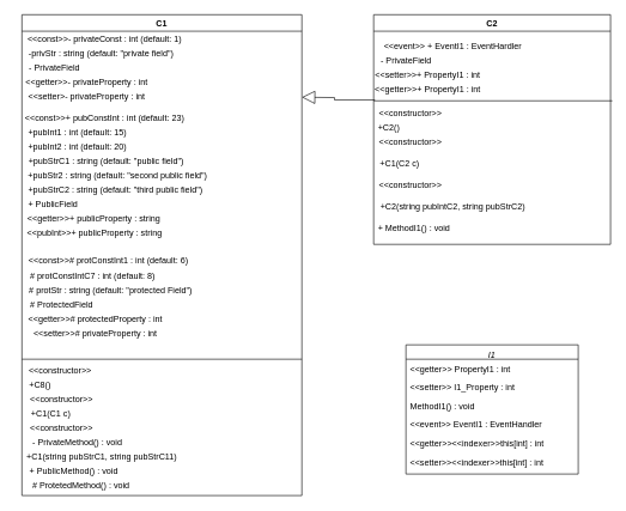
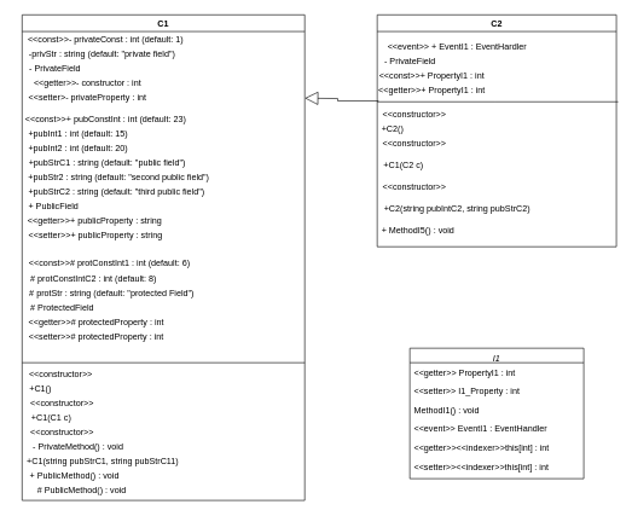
  <mxCell id="0" />
  <mxCell id="1" parent="0" />
  <mxCell id="2" value="C1" style="swimlane;whiteSpace=wrap;html=1;" parent="1" vertex="1"><mxGeometry x="30" y="20" width="390" height="670" as="geometry" /></mxCell>
  <mxCell id="3" value="&amp;lt;&amp;lt;const&amp;gt;&amp;gt;- privateConst : int (default: 1)" style="text;html=1;align=center;verticalAlign=middle;resizable=0;points=[];autosize=1;strokeColor=none;fillColor=none;" parent="2" vertex="1"><mxGeometry x="-5" y="20" width="240" height="30" as="geometry" /></mxCell>
  <mxCell id="4" value="-privStr : string (default: &quot;private field&quot;)" style="text;html=1;align=center;verticalAlign=middle;resizable=0;points=[];autosize=1;strokeColor=none;fillColor=none;" parent="2" vertex="1"><mxGeometry x="-5" y="40" width="230" height="30" as="geometry" /></mxCell>
  <mxCell id="5" value="- PrivateField" style="text;html=1;align=center;verticalAlign=middle;resizable=0;points=[];autosize=1;strokeColor=none;fillColor=none;" parent="2" vertex="1"><mxGeometry y="60" width="90" height="30" as="geometry" /></mxCell>
- <mxCell id="6" value="&amp;lt;&amp;lt;getter&amp;gt;&amp;gt;- privateProperty : int" style="text;html=1;align=center;verticalAlign=middle;resizable=0;points=[];autosize=1;strokeColor=none;fillColor=none;" parent="2" vertex="1"><mxGeometry x="-5" y="80" width="190" height="30" as="geometry" /></mxCell>
+ <mxCell id="6" value="&amp;lt;&amp;lt;getter&amp;gt;&amp;gt;- constructor : int" style="text;html=1;align=center;verticalAlign=middle;resizable=0;points=[];autosize=1;strokeColor=none;fillColor=none;" parent="2" vertex="1"><mxGeometry x="-5" y="80" width="190" height="30" as="geometry" /></mxCell>
  <mxCell id="7" value="&amp;lt;&amp;lt;setter&amp;gt;- privateProperty : int" style="text;html=1;align=center;verticalAlign=middle;resizable=0;points=[];autosize=1;strokeColor=none;fillColor=none;" parent="2" vertex="1"><mxGeometry x="-5" y="100" width="190" height="30" as="geometry" /></mxCell>
- <mxCell id="8" value="&amp;lt;&amp;lt;pubInt&amp;gt;&amp;gt;+ publicProperty : string" style="text;html=1;align=center;verticalAlign=middle;resizable=0;points=[];autosize=1;strokeColor=none;fillColor=none;" parent="2" vertex="1"><mxGeometry x="-4" y="290" width="210" height="30" as="geometry" /></mxCell>
+ <mxCell id="8" value="&amp;lt;&amp;lt;setter&amp;gt;&amp;gt;+ publicProperty : string" style="text;html=1;align=center;verticalAlign=middle;resizable=0;points=[];autosize=1;strokeColor=none;fillColor=none;" parent="2" vertex="1"><mxGeometry x="-4" y="290" width="210" height="30" as="geometry" /></mxCell>
  <mxCell id="9" value="&amp;lt;&amp;lt;getter&amp;gt;&amp;gt;+ publicProperty : string" style="text;html=1;align=center;verticalAlign=middle;resizable=0;points=[];autosize=1;strokeColor=none;fillColor=none;" parent="2" vertex="1"><mxGeometry x="-5" y="270" width="210" height="30" as="geometry" /></mxCell>
  <mxCell id="10" value="+pubInt1 : int (default: 15)" style="text;html=1;align=center;verticalAlign=middle;resizable=0;points=[];autosize=1;strokeColor=none;fillColor=none;" parent="2" vertex="1"><mxGeometry x="-3" y="150" width="160" height="30" as="geometry" /></mxCell>
  <mxCell id="11" value="+pubInt2 : int (default: 20)" style="text;html=1;align=center;verticalAlign=middle;resizable=0;points=[];autosize=1;strokeColor=none;fillColor=none;" parent="2" vertex="1"><mxGeometry x="-3" y="170" width="160" height="30" as="geometry" /></mxCell>
  <mxCell id="12" value="&amp;lt;&amp;lt;const&amp;gt;&amp;gt;+ pubConstInt : int (default: 23)" style="text;html=1;align=center;verticalAlign=middle;resizable=0;points=[];autosize=1;strokeColor=none;fillColor=none;" parent="2" vertex="1"><mxGeometry x="-10" y="130" width="250" height="30" as="geometry" /></mxCell>
  <mxCell id="13" value="+ PublicField" style="text;html=1;align=center;verticalAlign=middle;resizable=0;points=[];autosize=1;strokeColor=none;fillColor=none;" parent="2" vertex="1"><mxGeometry x="-2" y="250" width="90" height="30" as="geometry" /></mxCell>
  <mxCell id="14" value="+pubStrC1 : string (default: &quot;public field&quot;)" style="text;html=1;align=center;verticalAlign=middle;resizable=0;points=[];autosize=1;strokeColor=none;fillColor=none;" parent="2" vertex="1"><mxGeometry x="-3" y="190" width="240" height="30" as="geometry" /></mxCell>
  <mxCell id="15" value="+pubStrC2 : string (default: &quot;third public field&quot;)" style="text;html=1;align=center;verticalAlign=middle;resizable=0;points=[];autosize=1;strokeColor=none;fillColor=none;" parent="2" vertex="1"><mxGeometry x="-5" y="230" width="270" height="30" as="geometry" /></mxCell>
  <mxCell id="16" value="+pubStr2 : string (default: &quot;second public field&quot;)" style="text;html=1;align=center;verticalAlign=middle;resizable=0;points=[];autosize=1;strokeColor=none;fillColor=none;" parent="2" vertex="1"><mxGeometry x="-2" y="210" width="270" height="30" as="geometry" /></mxCell>
  <mxCell id="17" value="&amp;lt;&amp;lt;const&amp;gt;&amp;gt;# protConstInt1 : int (default: 6)&amp;nbsp;" style="text;html=1;align=center;verticalAlign=middle;resizable=0;points=[];autosize=1;strokeColor=none;fillColor=none;" parent="2" vertex="1"><mxGeometry x="-3" y="328" width="250" height="30" as="geometry" /></mxCell>
- <mxCell id="18" value="# protConstIntC7 : int (default: 8)&amp;nbsp;" style="text;html=1;align=center;verticalAlign=middle;resizable=0;points=[];autosize=1;strokeColor=none;fillColor=none;" parent="2" vertex="1"><mxGeometry y="350" width="200" height="30" as="geometry" /></mxCell>
+ <mxCell id="18" value="# protConstIntC2 : int (default: 8)&amp;nbsp;" style="text;html=1;align=center;verticalAlign=middle;resizable=0;points=[];autosize=1;strokeColor=none;fillColor=none;" parent="2" vertex="1"><mxGeometry y="350" width="200" height="30" as="geometry" /></mxCell>
  <mxCell id="19" value="# protStr : string (default: &quot;protected Field&quot;)&amp;nbsp;" style="text;html=1;align=center;verticalAlign=middle;resizable=0;points=[];autosize=1;strokeColor=none;fillColor=none;" parent="2" vertex="1"><mxGeometry y="370" width="250" height="30" as="geometry" /></mxCell>
  <mxCell id="20" value="# ProtectedField" style="text;html=1;align=center;verticalAlign=middle;resizable=0;points=[];autosize=1;strokeColor=none;fillColor=none;" parent="2" vertex="1"><mxGeometry y="390" width="110" height="30" as="geometry" /></mxCell>
  <mxCell id="21" value="&amp;lt;&amp;lt;getter&amp;gt;&amp;gt;# protectedProperty : int" style="text;html=1;align=center;verticalAlign=middle;resizable=0;points=[];autosize=1;strokeColor=none;fillColor=none;" parent="2" vertex="1"><mxGeometry x="-3" y="410" width="210" height="30" as="geometry" /></mxCell>
- <mxCell id="22" value="&amp;lt;&amp;lt;setter&amp;gt;&amp;gt;# privateProperty : int" style="text;html=1;align=center;verticalAlign=middle;resizable=0;points=[];autosize=1;strokeColor=none;fillColor=none;" parent="2" vertex="1"><mxGeometry x="-3" y="430" width="210" height="30" as="geometry" /></mxCell>
+ <mxCell id="22" value="&amp;lt;&amp;lt;setter&amp;gt;&amp;gt;# protectedProperty : int" style="text;html=1;align=center;verticalAlign=middle;resizable=0;points=[];autosize=1;strokeColor=none;fillColor=none;" parent="2" vertex="1"><mxGeometry x="-3" y="430" width="210" height="30" as="geometry" /></mxCell>
  <mxCell id="23" value="&lt;font style=&quot;font-size: 12px;&quot;&gt;&amp;lt;&amp;lt;constructor&amp;gt;&amp;gt;&lt;/font&gt;" style="text;html=1;align=center;verticalAlign=middle;resizable=0;points=[];autosize=1;strokeColor=none;fillColor=none;fontSize=16;" parent="2" vertex="1"><mxGeometry x="-2" y="480" width="110" height="30" as="geometry" /></mxCell>
- <mxCell id="24" value="&lt;font style=&quot;font-size: 12px;&quot;&gt;+C8()&lt;/font&gt;" style="text;html=1;align=center;verticalAlign=middle;resizable=0;points=[];autosize=1;strokeColor=none;fillColor=none;fontSize=16;" parent="2" vertex="1"><mxGeometry y="500" width="50" height="30" as="geometry" /></mxCell>
+ <mxCell id="24" value="&lt;font style=&quot;font-size: 12px;&quot;&gt;+C1()&lt;/font&gt;" style="text;html=1;align=center;verticalAlign=middle;resizable=0;points=[];autosize=1;strokeColor=none;fillColor=none;fontSize=16;" parent="2" vertex="1"><mxGeometry y="500" width="50" height="30" as="geometry" /></mxCell>
  <mxCell id="25" value="&lt;font style=&quot;font-size: 12px;&quot;&gt;+C1(C1 c)&lt;/font&gt;" style="text;html=1;align=center;verticalAlign=middle;resizable=0;points=[];autosize=1;strokeColor=none;fillColor=none;fontSize=16;" parent="2" vertex="1"><mxGeometry y="540" width="80" height="30" as="geometry" /></mxCell>
  <mxCell id="26" value="&lt;font style=&quot;font-size: 12px;&quot;&gt;&amp;lt;&amp;lt;constructor&amp;gt;&amp;gt;&lt;/font&gt;" style="text;html=1;align=center;verticalAlign=middle;resizable=0;points=[];autosize=1;strokeColor=none;fillColor=none;fontSize=16;" parent="2" vertex="1"><mxGeometry y="520" width="110" height="30" as="geometry" /></mxCell>
  <mxCell id="27" value="&lt;font style=&quot;font-size: 12px;&quot;&gt;&amp;lt;&amp;lt;constructor&amp;gt;&amp;gt;&lt;/font&gt;" style="text;html=1;align=center;verticalAlign=middle;resizable=0;points=[];autosize=1;strokeColor=none;fillColor=none;fontSize=16;" parent="2" vertex="1"><mxGeometry y="560" width="110" height="30" as="geometry" /></mxCell>
  <mxCell id="28" value="&lt;font style=&quot;font-size: 12px;&quot;&gt;+C1(string pubStrC1, string pubStrC11)&lt;/font&gt;" style="text;html=1;align=center;verticalAlign=middle;resizable=0;points=[];autosize=1;strokeColor=none;fillColor=none;fontSize=16;" parent="2" vertex="1"><mxGeometry x="-4" y="600" width="230" height="30" as="geometry" /></mxCell>
  <mxCell id="29" value="&lt;font style=&quot;font-size: 12px;&quot;&gt;- PrivateMethod() : void&lt;/font&gt;" style="text;html=1;align=center;verticalAlign=middle;resizable=0;points=[];autosize=1;strokeColor=none;fillColor=none;fontSize=16;" parent="2" vertex="1"><mxGeometry x="2" y="580" width="150" height="30" as="geometry" /></mxCell>
  <mxCell id="30" value="&lt;font style=&quot;font-size: 12px;&quot;&gt;+ PublicMethod() : void&lt;/font&gt;" style="text;html=1;align=center;verticalAlign=middle;resizable=0;points=[];autosize=1;strokeColor=none;fillColor=none;fontSize=16;" parent="2" vertex="1"><mxGeometry x="-3" y="620" width="150" height="30" as="geometry" /></mxCell>
- <mxCell id="31" value="&lt;font style=&quot;font-size: 12px;&quot;&gt;# ProtetedMethod() : void&lt;/font&gt;" style="text;html=1;align=center;verticalAlign=middle;resizable=0;points=[];autosize=1;strokeColor=none;fillColor=none;fontSize=16;" parent="2" vertex="1"><mxGeometry x="2" y="640" width="160" height="30" as="geometry" /></mxCell>
+ <mxCell id="31" value="&lt;font style=&quot;font-size: 12px;&quot;&gt;# PublicMethod() : void&lt;/font&gt;" style="text;html=1;align=center;verticalAlign=middle;resizable=0;points=[];autosize=1;strokeColor=none;fillColor=none;fontSize=16;" parent="2" vertex="1"><mxGeometry x="2" y="640" width="160" height="30" as="geometry" /></mxCell>
  <mxCell id="32" value="I1" style="swimlane;fontStyle=2;align=center;verticalAlign=top;childLayout=stackLayout;horizontal=1;startSize=20;horizontalStack=0;resizeParent=1;resizeLast=0;collapsible=1;marginBottom=0;rounded=0;shadow=0;strokeWidth=1;" parent="1" vertex="1"><mxGeometry x="565" y="480" width="240" height="180" as="geometry"><mxRectangle x="780" y="40" width="160" height="26" as="alternateBounds" /></mxGeometry></mxCell>
  <mxCell id="33" value="&lt;&lt;getter&gt;&gt; PropertyI1 : int" style="text;align=left;verticalAlign=top;spacingLeft=4;spacingRight=4;overflow=hidden;rotatable=0;points=[[0,0.5],[1,0.5]];portConstraint=eastwest;" parent="32" vertex="1"><mxGeometry y="20" width="240" height="26" as="geometry" /></mxCell>
  <mxCell id="34" value="&lt;&lt;setter&gt;&gt; I1_Property : int" style="text;align=left;verticalAlign=top;spacingLeft=4;spacingRight=4;overflow=hidden;rotatable=0;points=[[0,0.5],[1,0.5]];portConstraint=eastwest;rounded=0;shadow=0;html=0;" parent="32" vertex="1"><mxGeometry y="46" width="240" height="26" as="geometry" /></mxCell>
  <mxCell id="35" value="MethodI1() : void" style="text;align=left;verticalAlign=top;spacingLeft=4;spacingRight=4;overflow=hidden;rotatable=0;points=[[0,0.5],[1,0.5]];portConstraint=eastwest;rounded=0;shadow=0;html=0;" parent="32" vertex="1"><mxGeometry y="72" width="240" height="26" as="geometry" /></mxCell>
  <mxCell id="36" value="&lt;&lt;event&gt;&gt; EventI1 : EventHandler" style="text;align=left;verticalAlign=top;spacingLeft=4;spacingRight=4;overflow=hidden;rotatable=0;points=[[0,0.5],[1,0.5]];portConstraint=eastwest;" parent="32" vertex="1"><mxGeometry y="98" width="240" height="26" as="geometry" /></mxCell>
  <mxCell id="37" value="&lt;&lt;getter&gt;&gt;&lt;&lt;indexer&gt;&gt;this[int] : int" style="text;align=left;verticalAlign=top;spacingLeft=4;spacingRight=4;overflow=hidden;rotatable=0;points=[[0,0.5],[1,0.5]];portConstraint=eastwest;" parent="32" vertex="1"><mxGeometry y="124" width="240" height="26" as="geometry" /></mxCell>
  <mxCell id="38" value="&lt;&lt;setter&gt;&gt;&lt;&lt;indexer&gt;&gt;this[int] : int" style="text;align=left;verticalAlign=top;spacingLeft=4;spacingRight=4;overflow=hidden;rotatable=0;points=[[0,0.5],[1,0.5]];portConstraint=eastwest;" parent="32" vertex="1"><mxGeometry y="150" width="240" height="26" as="geometry" /></mxCell>
  <mxCell id="39" value="C2" style="swimlane;whiteSpace=wrap;html=1;" parent="1" vertex="1"><mxGeometry x="520" y="20" width="330" height="320" as="geometry" /></mxCell>
  <mxCell id="40" value="&amp;lt;&amp;lt;event&amp;gt;&amp;gt; + EventI1 : EventHardler" style="text;html=1;align=center;verticalAlign=middle;resizable=0;points=[];autosize=1;strokeColor=none;fillColor=none;" parent="39" vertex="1"><mxGeometry y="30" width="220" height="30" as="geometry" /></mxCell>
  <mxCell id="41" value="- PrivateField" style="text;html=1;align=center;verticalAlign=middle;resizable=0;points=[];autosize=1;strokeColor=none;fillColor=none;" parent="39" vertex="1"><mxGeometry y="50" width="90" height="30" as="geometry" /></mxCell>
  <mxCell id="42" value="&amp;lt;&amp;lt;getter&amp;gt;&amp;gt;+ PropertyI1 : int" style="text;html=1;align=center;verticalAlign=middle;resizable=0;points=[];autosize=1;strokeColor=none;fillColor=none;" parent="39" vertex="1"><mxGeometry x="-10" y="90" width="170" height="30" as="geometry" /></mxCell>
- <mxCell id="43" value="&amp;lt;&amp;lt;setter&amp;gt;&amp;gt;+ PropertyI1 : int" style="text;html=1;align=center;verticalAlign=middle;resizable=0;points=[];autosize=1;strokeColor=none;fillColor=none;" parent="39" vertex="1"><mxGeometry x="-10" y="70" width="170" height="30" as="geometry" /></mxCell>
+ <mxCell id="43" value="&amp;lt;&amp;lt;const&amp;gt;&amp;gt;+ PropertyI1 : int" style="text;html=1;align=center;verticalAlign=middle;resizable=0;points=[];autosize=1;strokeColor=none;fillColor=none;" parent="39" vertex="1"><mxGeometry x="-10" y="70" width="170" height="30" as="geometry" /></mxCell>
  <mxCell id="44" value="&lt;font style=&quot;font-size: 12px;&quot;&gt;&amp;lt;&amp;lt;constructor&amp;gt;&amp;gt;&lt;/font&gt;" style="text;html=1;align=center;verticalAlign=middle;resizable=0;points=[];autosize=1;strokeColor=none;fillColor=none;fontSize=16;" parent="39" vertex="1"><mxGeometry x="-4" y="120" width="110" height="30" as="geometry" /></mxCell>
  <mxCell id="45" value="&lt;font style=&quot;font-size: 12px;&quot;&gt;+C2()&lt;/font&gt;" style="text;html=1;align=center;verticalAlign=middle;resizable=0;points=[];autosize=1;strokeColor=none;fillColor=none;fontSize=16;" parent="39" vertex="1"><mxGeometry x="-4" y="140" width="50" height="30" as="geometry" /></mxCell>
  <mxCell id="46" value="&lt;font style=&quot;font-size: 12px;&quot;&gt;+C1(C2 c)&lt;/font&gt;" style="text;html=1;align=center;verticalAlign=middle;resizable=0;points=[];autosize=1;strokeColor=none;fillColor=none;fontSize=16;" parent="39" vertex="1"><mxGeometry x="-4" y="190" width="80" height="30" as="geometry" /></mxCell>
  <mxCell id="47" value="&lt;font style=&quot;font-size: 12px;&quot;&gt;&amp;lt;&amp;lt;constructor&amp;gt;&amp;gt;&lt;/font&gt;" style="text;html=1;align=center;verticalAlign=middle;resizable=0;points=[];autosize=1;strokeColor=none;fillColor=none;fontSize=16;" parent="39" vertex="1"><mxGeometry x="-4" y="160" width="110" height="30" as="geometry" /></mxCell>
  <mxCell id="48" value="&lt;font style=&quot;font-size: 12px;&quot;&gt;&amp;lt;&amp;lt;constructor&amp;gt;&amp;gt;&lt;/font&gt;" style="text;html=1;align=center;verticalAlign=middle;resizable=0;points=[];autosize=1;strokeColor=none;fillColor=none;fontSize=16;" parent="39" vertex="1"><mxGeometry x="-4" y="220" width="110" height="30" as="geometry" /></mxCell>
  <mxCell id="49" value="&lt;font style=&quot;font-size: 12px;&quot;&gt;+C2(string pubIntC2, string pubStrC2)&lt;/font&gt;" style="text;html=1;align=center;verticalAlign=middle;resizable=0;points=[];autosize=1;strokeColor=none;fillColor=none;fontSize=16;" parent="39" vertex="1"><mxGeometry x="-5" y="250" width="230" height="30" as="geometry" /></mxCell>
- <mxCell id="50" value="&lt;font style=&quot;font-size: 12px;&quot;&gt;+ MethodI1() : void&lt;/font&gt;" style="text;html=1;align=center;verticalAlign=middle;resizable=0;points=[];autosize=1;strokeColor=none;fillColor=none;fontSize=16;" parent="39" vertex="1"><mxGeometry x="-4" y="280" width="120" height="30" as="geometry" /></mxCell>
+ <mxCell id="50" value="&lt;font style=&quot;font-size: 12px;&quot;&gt;+ MethodI5() : void&lt;/font&gt;" style="text;html=1;align=center;verticalAlign=middle;resizable=0;points=[];autosize=1;strokeColor=none;fillColor=none;fontSize=16;" parent="39" vertex="1"><mxGeometry x="-4" y="280" width="120" height="30" as="geometry" /></mxCell>
  <mxCell id="51" value="" style="endArrow=none;html=1;rounded=0;exitX=0.059;exitY=1;exitDx=0;exitDy=0;exitPerimeter=0;" parent="39" edge="1" source="42"><mxGeometry width="50" height="50" relative="1" as="geometry"><mxPoint y="93" as="sourcePoint" /><mxPoint x="332.5" y="120" as="targetPoint" /><Array as="points"><mxPoint x="161.5" y="120" /></Array></mxGeometry></mxCell>
  <mxCell id="52" value="" style="endArrow=none;html=1;rounded=0;" parent="1" edge="1"><mxGeometry width="50" height="50" relative="1" as="geometry"><mxPoint x="30" y="500" as="sourcePoint" /><mxPoint x="420" y="500" as="targetPoint" /><Array as="points" /></mxGeometry></mxCell>
  <mxCell id="53" value="" style="endArrow=block;endSize=16;endFill=0;html=1;rounded=0;edgeStyle=orthogonalEdgeStyle;exitX=0.07;exitY=0.96;exitDx=0;exitDy=0;exitPerimeter=0;" parent="1" source="42" edge="1"><mxGeometry x="-0.268" y="-1" width="160" relative="1" as="geometry"><mxPoint x="859" y="290" as="sourcePoint" /><mxPoint x="420" y="135" as="targetPoint" /><Array as="points" /><mxPoint as="offset" /></mxGeometry></mxCell>
